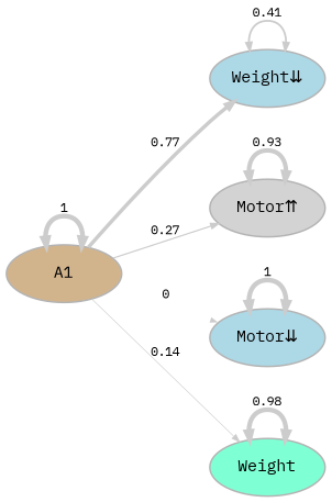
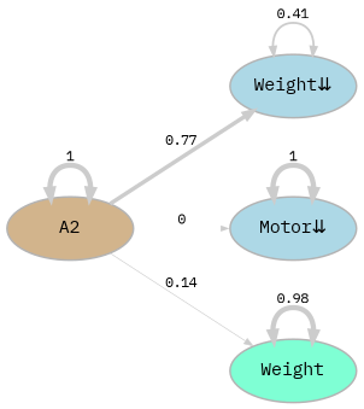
  digraph {
    bgcolor=white
    fontname="IBM Plex Mono"
    rankdir=LR
    node [color=gray70 fillcolor=lightblue fixedsize=true fontcolor=black fontname="IBM Plex Mono" fontsize=10 shape=oval style=filled]
    edge [arrowsize=0.5 color=gray80 dir=both fontname="IBM Plex Mono" fontsize=8]
-   n1 [fillcolor=tan label=A1 width=1]
+   n1 [fillcolor=tan label=A2 width=1]
    n2 [label="Weight⇊" width=1]
-   n3 [fillcolor=lightgrey label="Motor⇈" width=1]
    n4 [label="Motor⇊" width=1]
    n5 [fillcolor=aquamarine label=Weight width=1]
    n1 -> n1 [label=1 penwidth=3]
    n1 -> n2 [dir=forward label=0.77 penwidth=2.31000139642394]
-   n1 -> n3 [dir=forward label=0.27 penwidth=0.795039962049158]
    n1 -> n4 [dir=forward label=0 penwidth=0.003]
    n1 -> n5 [dir=forward label=0.14 penwidth=0.410503948221204]
    n2 -> n2 [label=0.41 penwidth=1.22129769842696]
-   n3 -> n3 [label=0.93 penwidth=2.78930382324371]
    n4 -> n4 [label=1 penwidth=2.99999696972363]
    n5 -> n5 [label=0.98 penwidth=2.943828923645]
  }
